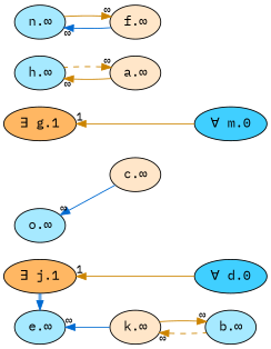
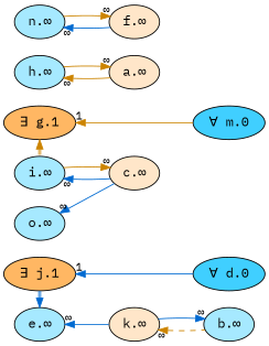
  digraph {
    fontname="IBM Plex Mono"
    rankdir=LR
    node [fillcolor="#a6e9ff" fontname="IBM Plex Mono" fontsize=14 style=filled]
    edge [color="#cc8400" dir=back fontname="IBM Plex Mono" fontsize=12 labeldistance=1.5 style=solid taillabel="∞"]
    n1 [fillcolor="#40cfff" label="∀ d.0"]
    n2 [fillcolor="#40cfff" label="∀ m.0"]
    n3 [fillcolor="#ffb763" label="∃ g.1"]
    n4 [fillcolor="#ffb763" label="∃ j.1"]
+   n5 [label="i.∞"]
    n6 [fillcolor="#ffe6c9" label="c.∞"]
    n7 [label="h.∞"]
    n8 [fillcolor="#ffe6c9" label="a.∞"]
    n9 [fillcolor="#ffe6c9" label="k.∞"]
    n10 [label="b.∞"]
    n11 [label="o.∞"]
    n12 [label="e.∞"]
    n13 [label="n.∞"]
    n14 [fillcolor="#ffe6c9" label="f.∞"]
    subgraph sub_1 {
      rank=max
      n1
      n2
    }
    subgraph sub_2 {
      rank=min
      n3
      n4
    }
    n3 -> n2 [taillabel=1]
-   n4 -> n1 [taillabel=1]
+   n3 -> n5 [color="#cc8400:#cc8400" constraint=false style=dashed taillabel=""]
+   n4 -> n1 [color="#006ad1" taillabel=1]
+   n5 -> n6 [color="#006ad1"]
+   n6 -> n5
    n7 -> n8
-   n8 -> n7 [style=dashed]
+   n8 -> n7
    n9 -> n10 [style=dashed]
-   n10 -> n9
+   n10 -> n9 [color="#006ad1"]
    n11 -> n6 [color="#006ad1"]
    n12 -> n4 [color="#006ad1:#006ad1" constraint=false taillabel=""]
    n12 -> n9 [color="#006ad1"]
    n13 -> n14 [color="#006ad1"]
    n14 -> n13
  }
